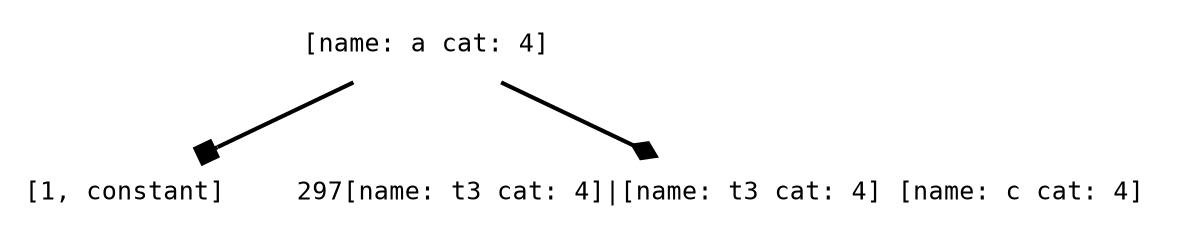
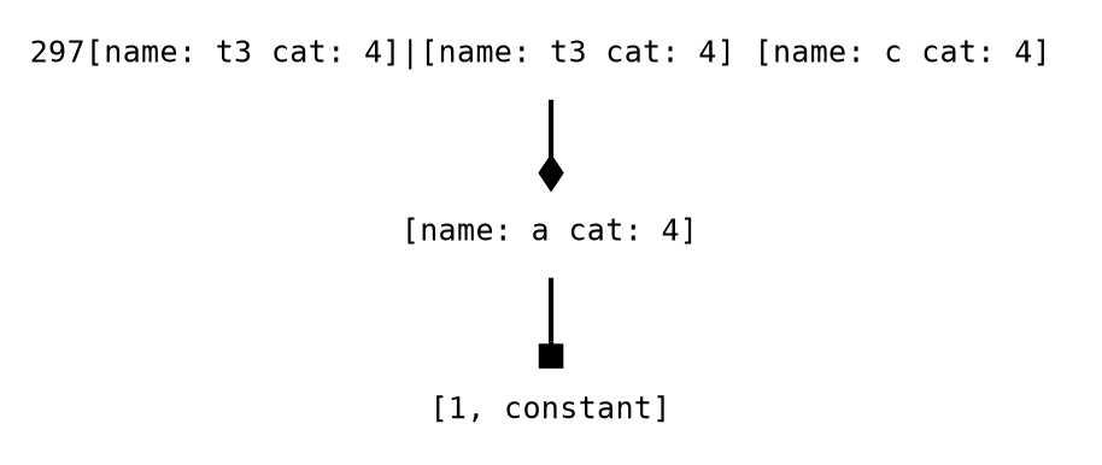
  digraph {
    fontname="DejaVu Sans Mono"
    node [font=Courier fontname="DejaVu Sans Mono" fontsize=12 shape=plaintext]
    edge [fontname="DejaVu Sans Mono" style=bold]
    n1 [label="[name: a cat: 4]"]
    n2 [label="[1, constant]"]
    n3 [label="297[name: t3 cat: 4]|[name: t3 cat: 4] [name: c cat: 4] "]
    n1 -> n2 [arrowhead=box]
-   n1 -> n3 [arrowhead=diamond]
+   n3 -> n1 [arrowhead=diamond]
  }
